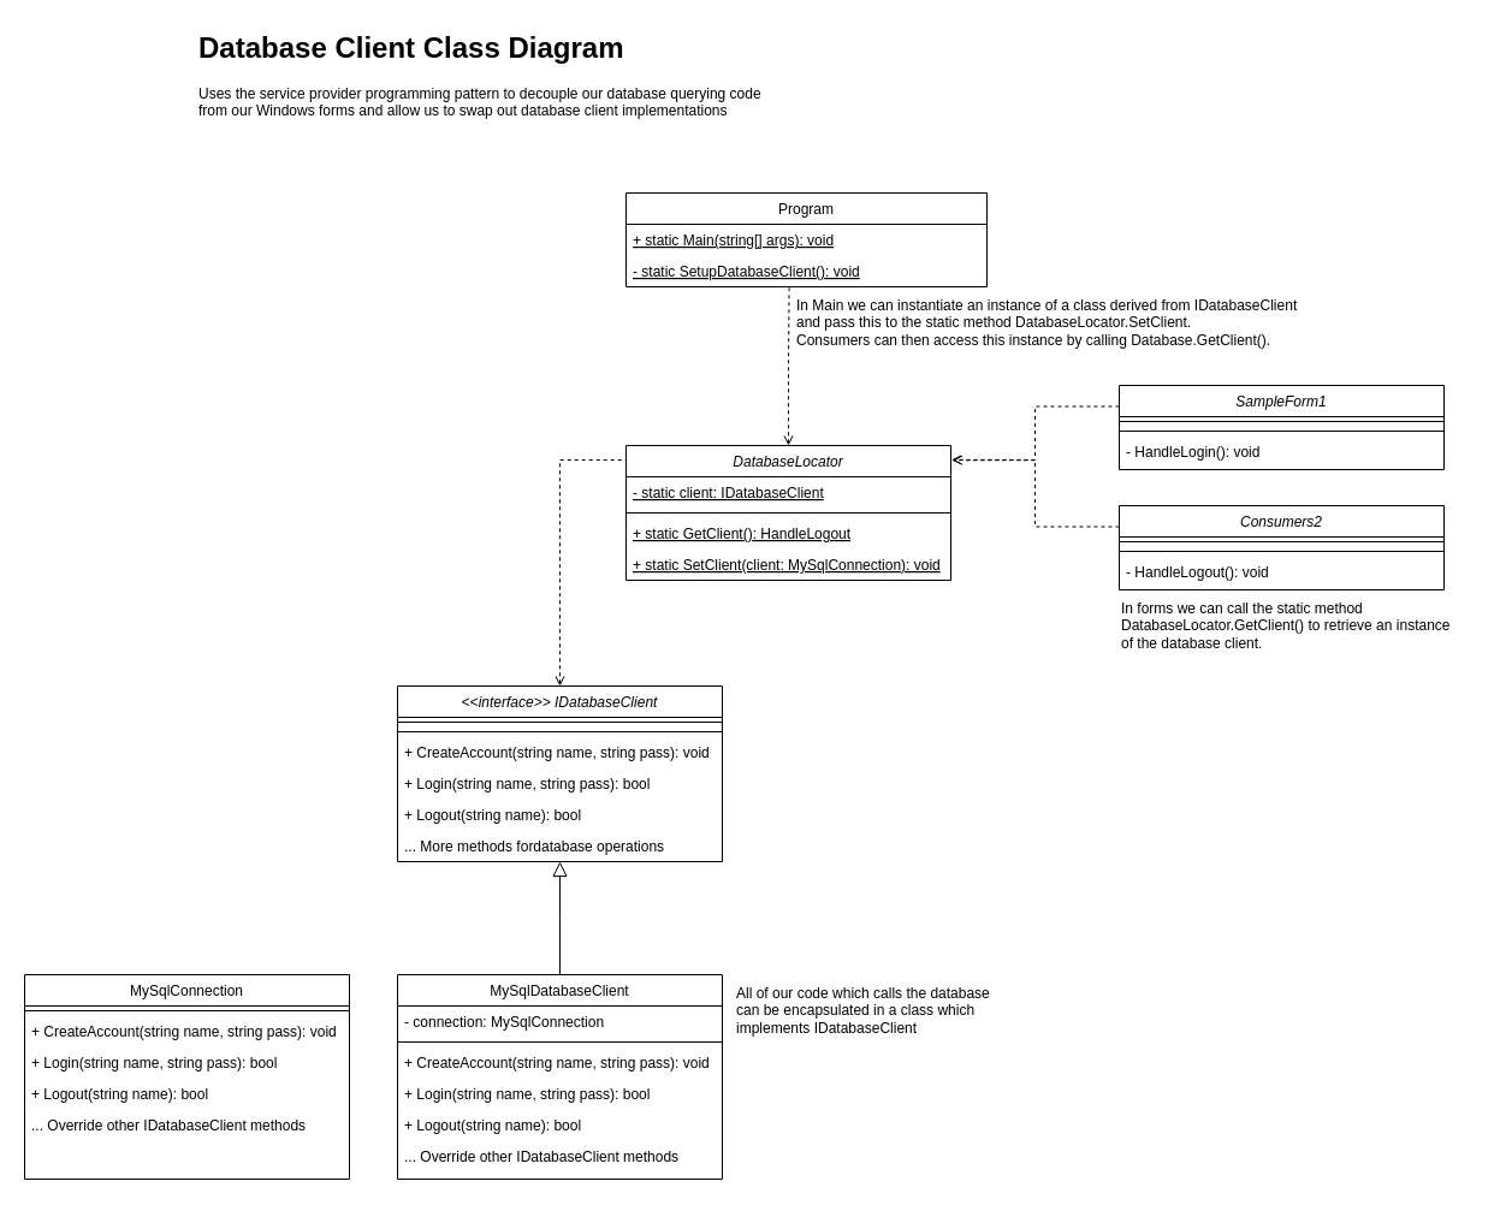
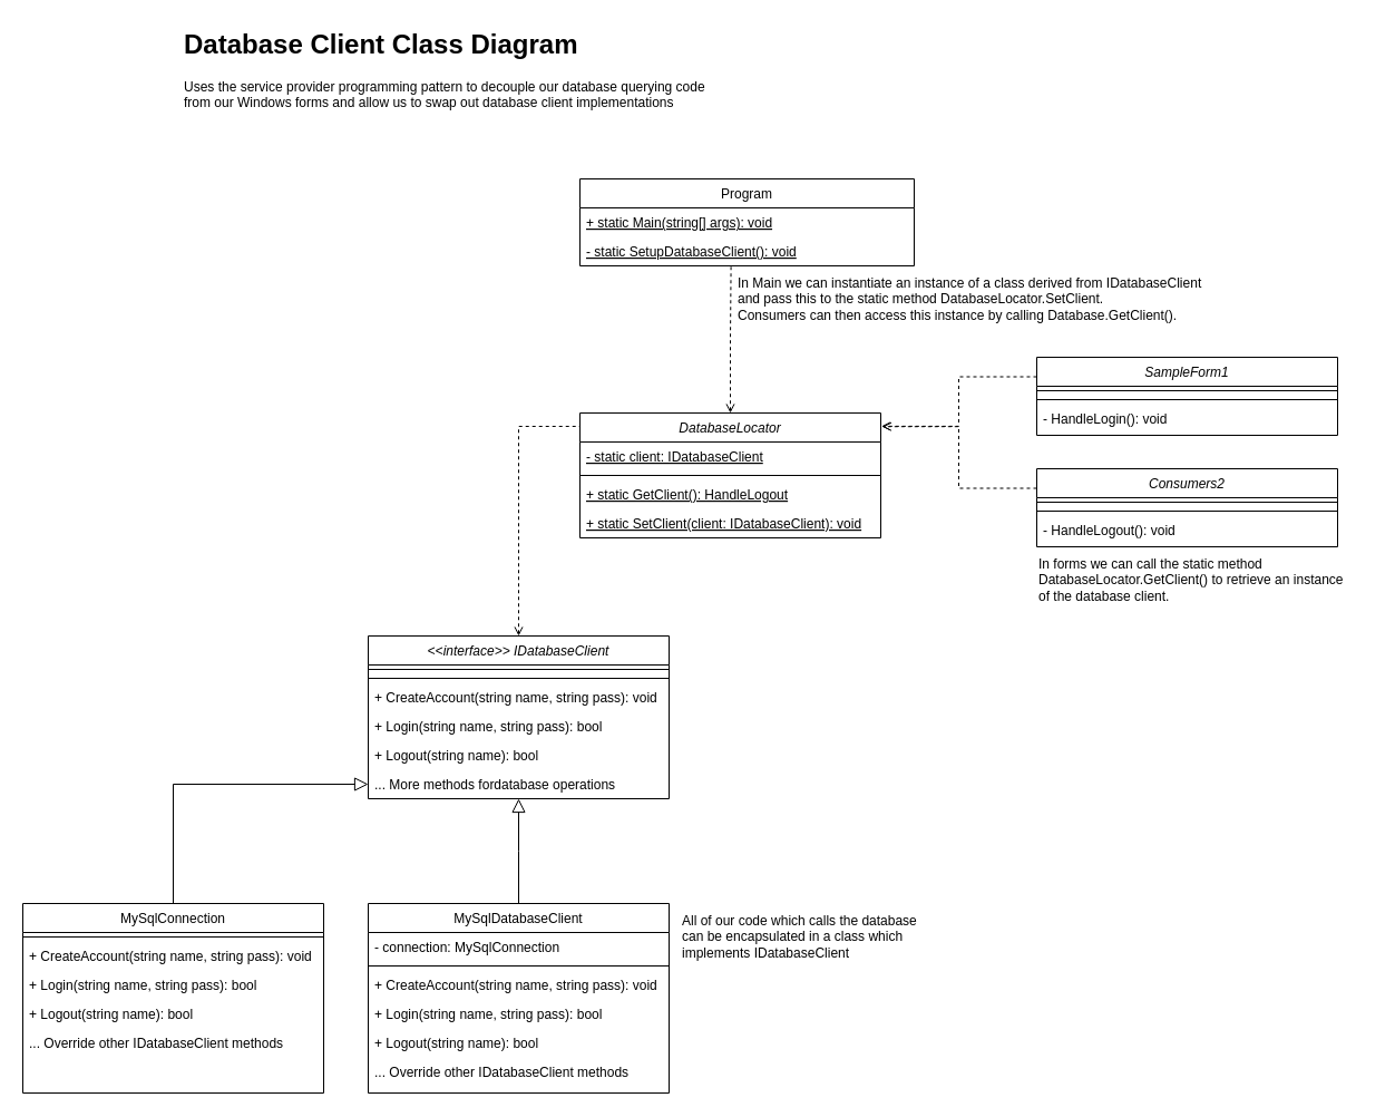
  <mxCell id="0" />
  <mxCell id="1" parent="0" />
  <mxCell id="2" style="edgeStyle=orthogonalEdgeStyle;rounded=0;orthogonalLoop=1;jettySize=auto;html=1;exitX=0.5;exitY=0;exitDx=0;exitDy=0;entryX=0;entryY=0.107;entryDx=0;entryDy=0;entryPerimeter=0;dashed=1;startArrow=open;startFill=0;endArrow=none;endFill=0;" edge="1" parent="1" source="3" target="19"><mxGeometry relative="1" as="geometry" /></mxCell>
  <mxCell id="3" value="&lt;&lt;interface&gt;&gt; IDatabaseClient" style="swimlane;fontStyle=2;align=center;verticalAlign=top;childLayout=stackLayout;horizontal=1;startSize=26;horizontalStack=0;resizeParent=1;resizeLast=0;collapsible=1;marginBottom=0;rounded=0;shadow=0;strokeWidth=1;" parent="1" vertex="1"><mxGeometry x="330" y="570" width="270" height="146" as="geometry"><mxRectangle x="230" y="140" width="160" height="26" as="alternateBounds" /></mxGeometry></mxCell>
  <mxCell id="4" value="" style="line;html=1;strokeWidth=1;align=left;verticalAlign=middle;spacingTop=-1;spacingLeft=3;spacingRight=3;rotatable=0;labelPosition=right;points=[];portConstraint=eastwest;" parent="3" vertex="1"><mxGeometry y="26" width="270" height="8" as="geometry" /></mxCell>
  <mxCell id="5" value="" style="line;html=1;strokeWidth=1;align=left;verticalAlign=middle;spacingTop=-1;spacingLeft=3;spacingRight=3;rotatable=0;labelPosition=right;points=[];portConstraint=eastwest;" parent="3" vertex="1"><mxGeometry y="34" width="270" height="8" as="geometry" /></mxCell>
  <mxCell id="6" value="+ CreateAccount(string name, string pass): void" style="text;align=left;verticalAlign=top;spacingLeft=4;spacingRight=4;overflow=hidden;rotatable=0;points=[[0,0.5],[1,0.5]];portConstraint=eastwest;" parent="3" vertex="1"><mxGeometry y="42" width="270" height="26" as="geometry" /></mxCell>
  <mxCell id="7" value="+ Login(string name, string pass): bool" style="text;align=left;verticalAlign=top;spacingLeft=4;spacingRight=4;overflow=hidden;rotatable=0;points=[[0,0.5],[1,0.5]];portConstraint=eastwest;" parent="3" vertex="1"><mxGeometry y="68" width="270" height="26" as="geometry" /></mxCell>
  <mxCell id="8" value="+ Logout(string name): bool" style="text;align=left;verticalAlign=top;spacingLeft=4;spacingRight=4;overflow=hidden;rotatable=0;points=[[0,0.5],[1,0.5]];portConstraint=eastwest;" parent="3" vertex="1"><mxGeometry y="94" width="270" height="26" as="geometry" /></mxCell>
  <mxCell id="9" value="... More methods fordatabase operations" style="text;align=left;verticalAlign=top;spacingLeft=4;spacingRight=4;overflow=hidden;rotatable=0;points=[[0,0.5],[1,0.5]];portConstraint=eastwest;" parent="3" vertex="1"><mxGeometry y="120" width="270" height="26" as="geometry" /></mxCell>
  <mxCell id="10" value="MySqlDatabaseClient" style="swimlane;fontStyle=0;align=center;verticalAlign=top;childLayout=stackLayout;horizontal=1;startSize=26;horizontalStack=0;resizeParent=1;resizeLast=0;collapsible=1;marginBottom=0;rounded=0;shadow=0;strokeWidth=1;" parent="1" vertex="1"><mxGeometry x="330" y="810" width="270" height="170" as="geometry"><mxRectangle x="130" y="380" width="160" height="26" as="alternateBounds" /></mxGeometry></mxCell>
  <mxCell id="11" value="- connection: MySqlConnection " style="text;align=left;verticalAlign=top;spacingLeft=4;spacingRight=4;overflow=hidden;rotatable=0;points=[[0,0.5],[1,0.5]];portConstraint=eastwest;" parent="10" vertex="1"><mxGeometry y="26" width="270" height="26" as="geometry" /></mxCell>
  <mxCell id="12" value="" style="line;html=1;strokeWidth=1;align=left;verticalAlign=middle;spacingTop=-1;spacingLeft=3;spacingRight=3;rotatable=0;labelPosition=right;points=[];portConstraint=eastwest;" parent="10" vertex="1"><mxGeometry y="52" width="270" height="8" as="geometry" /></mxCell>
  <mxCell id="13" value="+ CreateAccount(string name, string pass): void" style="text;align=left;verticalAlign=top;spacingLeft=4;spacingRight=4;overflow=hidden;rotatable=0;points=[[0,0.5],[1,0.5]];portConstraint=eastwest;" parent="10" vertex="1"><mxGeometry y="60" width="270" height="26" as="geometry" /></mxCell>
  <mxCell id="14" value="+ Login(string name, string pass): bool" style="text;align=left;verticalAlign=top;spacingLeft=4;spacingRight=4;overflow=hidden;rotatable=0;points=[[0,0.5],[1,0.5]];portConstraint=eastwest;" parent="10" vertex="1"><mxGeometry y="86" width="270" height="26" as="geometry" /></mxCell>
  <mxCell id="15" value="+ Logout(string name): bool" style="text;align=left;verticalAlign=top;spacingLeft=4;spacingRight=4;overflow=hidden;rotatable=0;points=[[0,0.5],[1,0.5]];portConstraint=eastwest;" parent="10" vertex="1"><mxGeometry y="112" width="270" height="26" as="geometry" /></mxCell>
  <mxCell id="16" value="... Override other IDatabaseClient methods" style="text;align=left;verticalAlign=top;spacingLeft=4;spacingRight=4;overflow=hidden;rotatable=0;points=[[0,0.5],[1,0.5]];portConstraint=eastwest;" parent="10" vertex="1"><mxGeometry y="138" width="270" height="26" as="geometry" /></mxCell>
  <mxCell id="17" value="" style="endArrow=block;endSize=10;endFill=0;shadow=0;strokeWidth=1;rounded=0;edgeStyle=elbowEdgeStyle;elbow=vertical;" parent="1" source="10" target="3" edge="1"><mxGeometry width="160" relative="1" as="geometry"><mxPoint x="360" y="653" as="sourcePoint" /><mxPoint x="360" y="653" as="targetPoint" /></mxGeometry></mxCell>
  <mxCell id="18" style="edgeStyle=orthogonalEdgeStyle;rounded=0;orthogonalLoop=1;jettySize=auto;html=1;exitX=0.5;exitY=0;exitDx=0;exitDy=0;entryX=0.452;entryY=0.97;entryDx=0;entryDy=0;entryPerimeter=0;fontFamily=Helvetica;startArrow=open;startFill=0;endArrow=none;endFill=0;dashed=1;" edge="1" parent="1" source="19" target="38"><mxGeometry relative="1" as="geometry" /></mxCell>
  <mxCell id="19" value="DatabaseLocator" style="swimlane;fontStyle=2;align=center;verticalAlign=top;childLayout=stackLayout;horizontal=1;startSize=26;horizontalStack=0;resizeParent=1;resizeLast=0;collapsible=1;marginBottom=0;rounded=0;shadow=0;strokeWidth=1;" vertex="1" parent="1"><mxGeometry x="520" y="370" width="270" height="112" as="geometry"><mxRectangle x="230" y="140" width="160" height="26" as="alternateBounds" /></mxGeometry></mxCell>
  <mxCell id="20" value="- static client: IDatabaseClient" style="text;align=left;verticalAlign=top;spacingLeft=4;spacingRight=4;overflow=hidden;rotatable=0;points=[[0,0.5],[1,0.5]];portConstraint=eastwest;fontStyle=4" vertex="1" parent="19"><mxGeometry y="26" width="270" height="26" as="geometry" /></mxCell>
  <mxCell id="21" value="" style="line;html=1;strokeWidth=1;align=left;verticalAlign=middle;spacingTop=-1;spacingLeft=3;spacingRight=3;rotatable=0;labelPosition=right;points=[];portConstraint=eastwest;" vertex="1" parent="19"><mxGeometry y="52" width="270" height="8" as="geometry" /></mxCell>
  <mxCell id="22" value="+ static GetClient(): HandleLogout" style="text;align=left;verticalAlign=top;spacingLeft=4;spacingRight=4;overflow=hidden;rotatable=0;points=[[0,0.5],[1,0.5]];portConstraint=eastwest;fontStyle=4" vertex="1" parent="19"><mxGeometry y="60" width="270" height="26" as="geometry" /></mxCell>
- <mxCell id="23" value="+ static SetClient(client: MySqlConnection): void" style="text;align=left;verticalAlign=top;spacingLeft=4;spacingRight=4;overflow=hidden;rotatable=0;points=[[0,0.5],[1,0.5]];portConstraint=eastwest;fontStyle=4" vertex="1" parent="19"><mxGeometry y="86" width="270" height="26" as="geometry" /></mxCell>
+ <mxCell id="23" value="+ static SetClient(client: IDatabaseClient): void" style="text;align=left;verticalAlign=top;spacingLeft=4;spacingRight=4;overflow=hidden;rotatable=0;points=[[0,0.5],[1,0.5]];portConstraint=eastwest;fontStyle=4" vertex="1" parent="19"><mxGeometry y="86" width="270" height="26" as="geometry" /></mxCell>
  <mxCell id="24" style="edgeStyle=orthogonalEdgeStyle;rounded=0;orthogonalLoop=1;jettySize=auto;html=1;exitX=0;exitY=0.25;exitDx=0;exitDy=0;entryX=1.002;entryY=0.106;entryDx=0;entryDy=0;entryPerimeter=0;dashed=1;startArrow=none;startFill=0;endArrow=open;endFill=0;" edge="1" parent="1" source="25" target="19"><mxGeometry relative="1" as="geometry" /></mxCell>
  <mxCell id="25" value="SampleForm1" style="swimlane;fontStyle=2;align=center;verticalAlign=top;childLayout=stackLayout;horizontal=1;startSize=26;horizontalStack=0;resizeParent=1;resizeLast=0;collapsible=1;marginBottom=0;rounded=0;shadow=0;strokeWidth=1;" vertex="1" parent="1"><mxGeometry x="930" y="320" width="270" height="70" as="geometry"><mxRectangle x="230" y="140" width="160" height="26" as="alternateBounds" /></mxGeometry></mxCell>
  <mxCell id="26" value="" style="line;html=1;strokeWidth=1;align=left;verticalAlign=middle;spacingTop=-1;spacingLeft=3;spacingRight=3;rotatable=0;labelPosition=right;points=[];portConstraint=eastwest;" vertex="1" parent="25"><mxGeometry y="26" width="270" height="8" as="geometry" /></mxCell>
  <mxCell id="27" value="" style="line;html=1;strokeWidth=1;align=left;verticalAlign=middle;spacingTop=-1;spacingLeft=3;spacingRight=3;rotatable=0;labelPosition=right;points=[];portConstraint=eastwest;" vertex="1" parent="25"><mxGeometry y="34" width="270" height="8" as="geometry" /></mxCell>
  <mxCell id="28" value="- HandleLogin(): void" style="text;align=left;verticalAlign=top;spacingLeft=4;spacingRight=4;overflow=hidden;rotatable=0;points=[[0,0.5],[1,0.5]];portConstraint=eastwest;" vertex="1" parent="25"><mxGeometry y="42" width="270" height="26" as="geometry" /></mxCell>
  <mxCell id="29" style="edgeStyle=orthogonalEdgeStyle;rounded=0;orthogonalLoop=1;jettySize=auto;html=1;exitX=0;exitY=0.25;exitDx=0;exitDy=0;entryX=1.005;entryY=0.109;entryDx=0;entryDy=0;entryPerimeter=0;dashed=1;startArrow=none;startFill=0;endArrow=open;endFill=0;" edge="1" parent="1" source="30" target="19"><mxGeometry relative="1" as="geometry" /></mxCell>
  <mxCell id="30" value="Consumers2" style="swimlane;fontStyle=2;align=center;verticalAlign=top;childLayout=stackLayout;horizontal=1;startSize=26;horizontalStack=0;resizeParent=1;resizeLast=0;collapsible=1;marginBottom=0;rounded=0;shadow=0;strokeWidth=1;" vertex="1" parent="1"><mxGeometry x="930" y="420" width="270" height="70" as="geometry"><mxRectangle x="230" y="140" width="160" height="26" as="alternateBounds" /></mxGeometry></mxCell>
  <mxCell id="31" value="" style="line;html=1;strokeWidth=1;align=left;verticalAlign=middle;spacingTop=-1;spacingLeft=3;spacingRight=3;rotatable=0;labelPosition=right;points=[];portConstraint=eastwest;" vertex="1" parent="30"><mxGeometry y="26" width="270" height="8" as="geometry" /></mxCell>
  <mxCell id="32" value="" style="line;html=1;strokeWidth=1;align=left;verticalAlign=middle;spacingTop=-1;spacingLeft=3;spacingRight=3;rotatable=0;labelPosition=right;points=[];portConstraint=eastwest;" vertex="1" parent="30"><mxGeometry y="34" width="270" height="8" as="geometry" /></mxCell>
  <mxCell id="33" value="- HandleLogout(): void" style="text;align=left;verticalAlign=top;spacingLeft=4;spacingRight=4;overflow=hidden;rotatable=0;points=[[0,0.5],[1,0.5]];portConstraint=eastwest;" vertex="1" parent="30"><mxGeometry y="42" width="270" height="26" as="geometry" /></mxCell>
  <mxCell id="34" value="In forms we can call the static method&lt;br&gt;DatabaseLocator.GetClient() to retrieve an instance&lt;br&gt;of the database client.&lt;br&gt;" style="text;html=1;align=left;verticalAlign=middle;resizable=0;points=[];autosize=1;strokeColor=none;fillColor=none;fontFamily=Helvetica;" vertex="1" parent="1"><mxGeometry x="930" y="490" width="300" height="60" as="geometry" /></mxCell>
  <mxCell id="35" value="All of our code which calls the database&amp;nbsp;&lt;br&gt;can be encapsulated in a class which&lt;br&gt;implements IDatabaseClient" style="text;html=1;align=left;verticalAlign=middle;resizable=0;points=[];autosize=1;strokeColor=none;fillColor=none;fontFamily=Helvetica;" vertex="1" parent="1"><mxGeometry x="610" y="810" width="240" height="60" as="geometry" /></mxCell>
  <mxCell id="36" value="Program" style="swimlane;fontStyle=0;childLayout=stackLayout;horizontal=1;startSize=26;fillColor=none;horizontalStack=0;resizeParent=1;resizeParentMax=0;resizeLast=0;collapsible=1;marginBottom=0;fontFamily=Helvetica;" vertex="1" parent="1"><mxGeometry x="520" y="160" width="300" height="78" as="geometry" /></mxCell>
  <mxCell id="37" value="+ static Main(string[] args): void" style="text;strokeColor=none;fillColor=none;align=left;verticalAlign=top;spacingLeft=4;spacingRight=4;overflow=hidden;rotatable=0;points=[[0,0.5],[1,0.5]];portConstraint=eastwest;fontFamily=Helvetica;fontStyle=4" vertex="1" parent="36"><mxGeometry y="26" width="300" height="26" as="geometry" /></mxCell>
  <mxCell id="38" value="- static SetupDatabaseClient(): void" style="text;strokeColor=none;fillColor=none;align=left;verticalAlign=top;spacingLeft=4;spacingRight=4;overflow=hidden;rotatable=0;points=[[0,0.5],[1,0.5]];portConstraint=eastwest;fontFamily=Helvetica;fontStyle=4" vertex="1" parent="36"><mxGeometry y="52" width="300" height="26" as="geometry" /></mxCell>
  <mxCell id="39" value="In Main we can instantiate an instance of a class derived from IDatabaseClient&lt;br&gt;and pass this to the static method DatabaseLocator.SetClient.&lt;br&gt;Consumers can then access this instance by calling Database.GetClient()." style="text;html=1;align=left;verticalAlign=middle;resizable=0;points=[];autosize=1;strokeColor=none;fillColor=none;fontFamily=Helvetica;" vertex="1" parent="1"><mxGeometry x="660" y="238" width="440" height="60" as="geometry" /></mxCell>
  <mxCell id="40" value="&lt;h1&gt;Database Client Class Diagram&lt;/h1&gt;&lt;p&gt;Uses the service provider programming pattern to decouple our database querying code from our Windows forms and allow us to swap out database client implementations&lt;/p&gt;" style="text;html=1;strokeColor=none;fillColor=none;spacing=5;spacingTop=-20;whiteSpace=wrap;overflow=hidden;rounded=0;fontFamily=Helvetica;" vertex="1" parent="1"><mxGeometry y="20" width="480" height="120" as="geometry" x="160" /></mxCell>
+ <mxCell id="41" style="edgeStyle=orthogonalEdgeStyle;rounded=0;orthogonalLoop=1;jettySize=auto;html=1;exitX=0.5;exitY=0;exitDx=0;exitDy=0;entryX=0;entryY=0.5;entryDx=0;entryDy=0;fontFamily=Helvetica;startArrow=none;startFill=0;endArrow=block;endFill=0;endSize=10;" edge="1" parent="1" source="42" target="9"><mxGeometry relative="1" as="geometry" /></mxCell>
  <mxCell id="42" value="MySqlConnection" style="swimlane;fontStyle=0;align=center;verticalAlign=top;childLayout=stackLayout;horizontal=1;startSize=26;horizontalStack=0;resizeParent=1;resizeLast=0;collapsible=1;marginBottom=0;rounded=0;shadow=0;strokeWidth=1;" vertex="1" parent="1"><mxGeometry x="20" y="810" width="270" height="170" as="geometry"><mxRectangle x="130" y="380" width="160" height="26" as="alternateBounds" /></mxGeometry></mxCell>
  <mxCell id="43" value="" style="line;html=1;strokeWidth=1;align=left;verticalAlign=middle;spacingTop=-1;spacingLeft=3;spacingRight=3;rotatable=0;labelPosition=right;points=[];portConstraint=eastwest;" vertex="1" parent="42"><mxGeometry y="26" width="270" height="8" as="geometry" /></mxCell>
  <mxCell id="44" value="+ CreateAccount(string name, string pass): void" style="text;align=left;verticalAlign=top;spacingLeft=4;spacingRight=4;overflow=hidden;rotatable=0;points=[[0,0.5],[1,0.5]];portConstraint=eastwest;" vertex="1" parent="42"><mxGeometry y="34" width="270" height="26" as="geometry" /></mxCell>
  <mxCell id="45" value="+ Login(string name, string pass): bool" style="text;align=left;verticalAlign=top;spacingLeft=4;spacingRight=4;overflow=hidden;rotatable=0;points=[[0,0.5],[1,0.5]];portConstraint=eastwest;" vertex="1" parent="42"><mxGeometry y="60" width="270" height="26" as="geometry" /></mxCell>
  <mxCell id="46" value="+ Logout(string name): bool" style="text;align=left;verticalAlign=top;spacingLeft=4;spacingRight=4;overflow=hidden;rotatable=0;points=[[0,0.5],[1,0.5]];portConstraint=eastwest;" vertex="1" parent="42"><mxGeometry y="86" width="270" height="26" as="geometry" /></mxCell>
  <mxCell id="47" value="... Override other IDatabaseClient methods" style="text;align=left;verticalAlign=top;spacingLeft=4;spacingRight=4;overflow=hidden;rotatable=0;points=[[0,0.5],[1,0.5]];portConstraint=eastwest;" vertex="1" parent="42"><mxGeometry y="112" width="270" height="26" as="geometry" /></mxCell>
